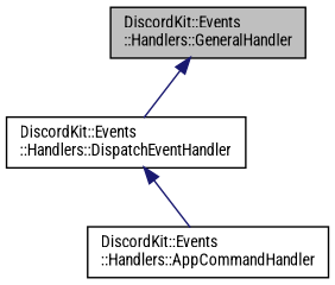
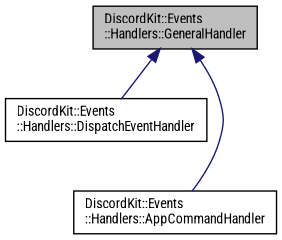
  digraph {
    fontname="Roboto Condensed"
    node [color=black fillcolor=white fontname="Roboto Condensed" fontsize=10 shape=record style=filled]
    edge [color=midnightblue dir=back fontname="Roboto Condensed" fontsize=10 labelfontname=Helvetica labelfontsize=10 style=solid]
    n1 [fillcolor=grey75 fontcolor=black height=0.2 label="DiscordKit::Events\l::Handlers::GeneralHandler" width=0.4]
    n2 [height=0.2 label="DiscordKit::Events\l::Handlers::DispatchEventHandler" width=0.4]
    n3 [height=0.2 label="DiscordKit::Events\l::Handlers::AppCommandHandler" width=0.4]
    n1 -> n2
-   n2 -> n3
+   n1 -> n3
  }
